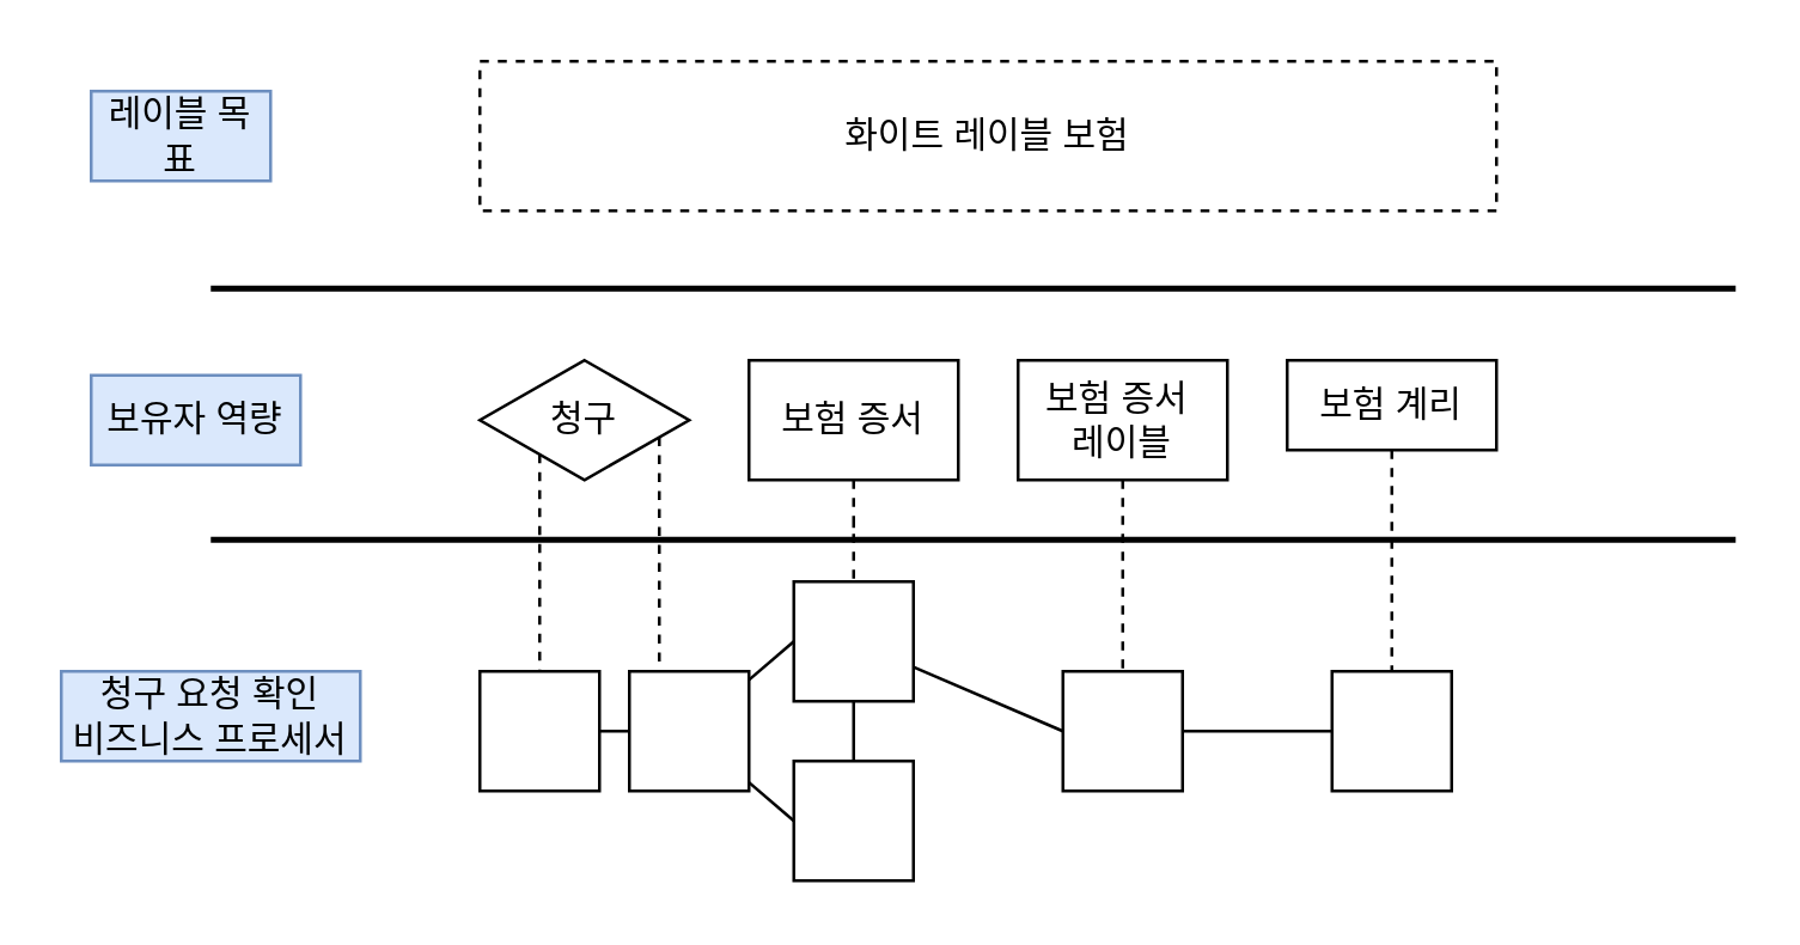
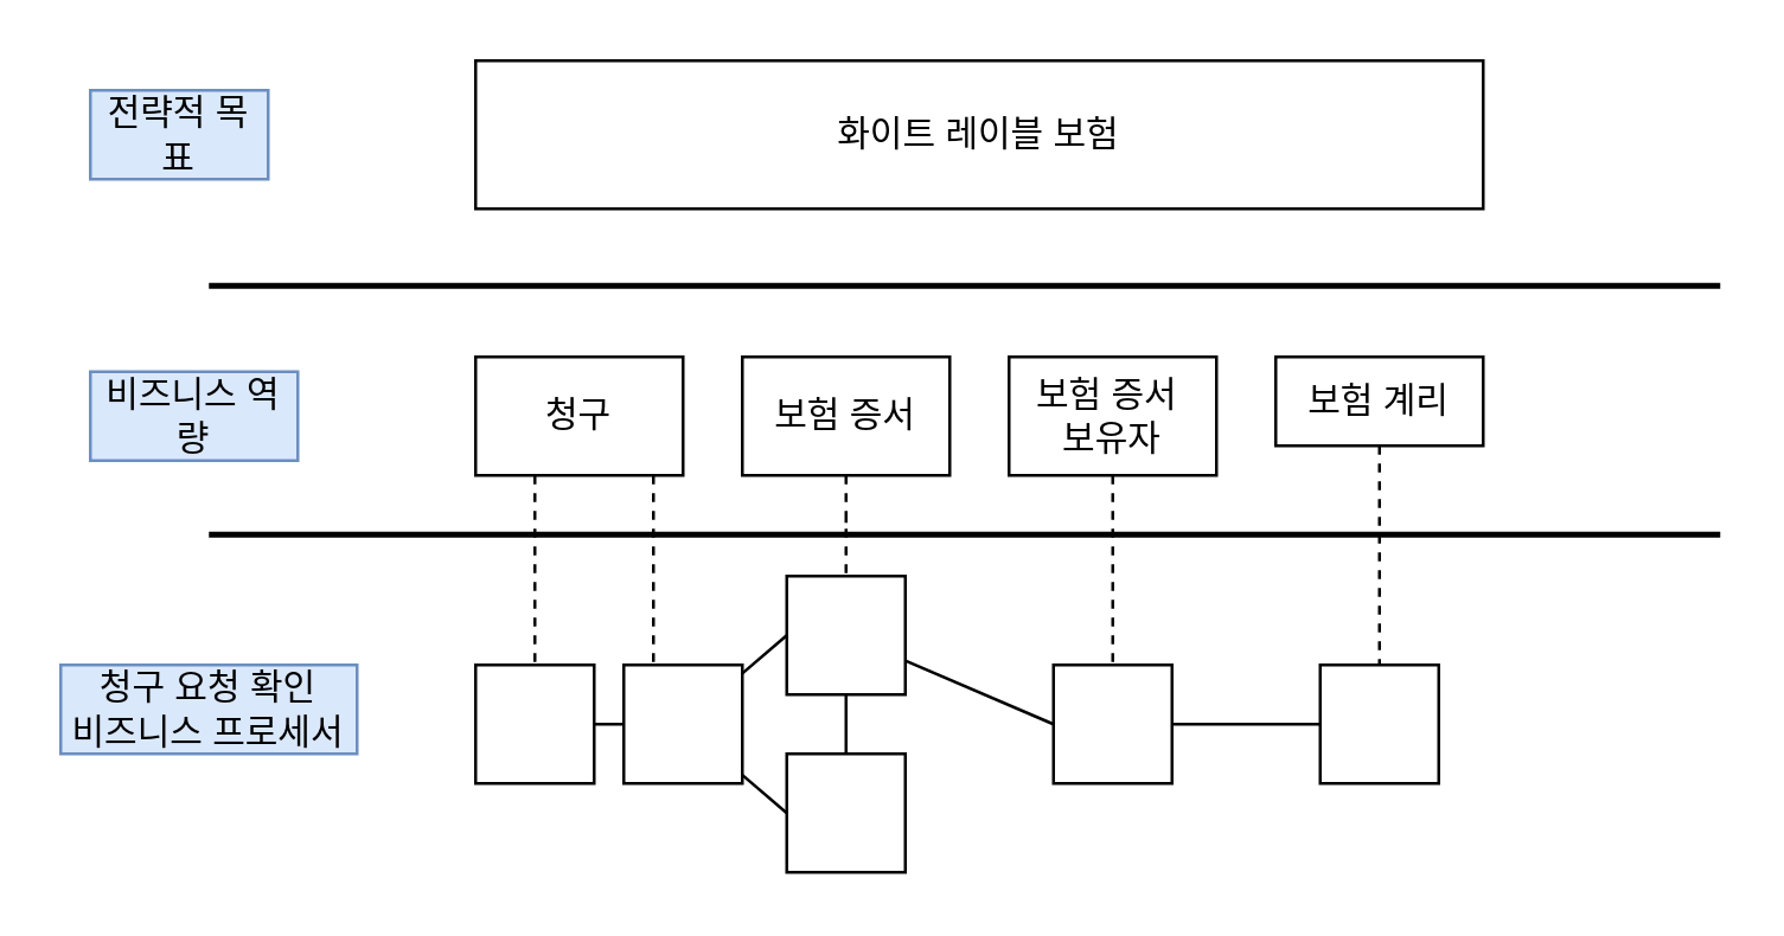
  <mxCell id="0" />
  <mxCell id="1" parent="0" />
- <mxCell id="2" value="화이트 레이블 보험" style="rounded=0;whiteSpace=wrap;html=1;dashed=1;" vertex="1" parent="1"><mxGeometry x="160" y="20" width="340" height="50" as="geometry" /></mxCell>
+ <mxCell id="2" value="화이트 레이블 보험" style="rounded=0;whiteSpace=wrap;html=1;" vertex="1" parent="1"><mxGeometry x="160" y="20" width="340" height="50" as="geometry" /></mxCell>
  <mxCell id="3" style="edgeStyle=orthogonalEdgeStyle;rounded=0;orthogonalLoop=1;jettySize=auto;html=1;entryX=0.5;entryY=0;entryDx=0;entryDy=0;endArrow=none;startFill=0;dashed=1;" edge="1" parent="1" source="5" target="13"><mxGeometry relative="1" as="geometry"><Array as="points"><mxPoint x="180" y="180" /><mxPoint x="180" y="180" /></Array></mxGeometry></mxCell>
  <mxCell id="4" style="edgeStyle=orthogonalEdgeStyle;rounded=0;orthogonalLoop=1;jettySize=auto;html=1;entryX=0.25;entryY=0;entryDx=0;entryDy=0;endArrow=none;startFill=0;dashed=1;" edge="1" parent="1" source="5" target="16"><mxGeometry relative="1" as="geometry"><Array as="points"><mxPoint x="220" y="180" /><mxPoint x="220" y="180" /></Array></mxGeometry></mxCell>
- <mxCell id="5" value="청구" style="rhombus;whiteSpace=wrap;html=1;" vertex="1" parent="1"><mxGeometry x="160" y="120" width="70" height="40" as="geometry" /></mxCell>
+ <mxCell id="5" value="청구" style="rounded=0;whiteSpace=wrap;html=1;" vertex="1" parent="1"><mxGeometry x="160" y="120" width="70" height="40" as="geometry" /></mxCell>
  <mxCell id="6" style="edgeStyle=orthogonalEdgeStyle;rounded=0;orthogonalLoop=1;jettySize=auto;html=1;entryX=0.5;entryY=0;entryDx=0;entryDy=0;dashed=1;endArrow=none;startFill=0;" edge="1" parent="1" source="7" target="19"><mxGeometry relative="1" as="geometry" /></mxCell>
  <mxCell id="7" value="보험 증서" style="rounded=0;whiteSpace=wrap;html=1;" vertex="1" parent="1"><mxGeometry x="250" y="120" width="70" height="40" as="geometry" /></mxCell>
  <mxCell id="8" style="edgeStyle=orthogonalEdgeStyle;rounded=0;orthogonalLoop=1;jettySize=auto;html=1;entryX=0.5;entryY=0;entryDx=0;entryDy=0;dashed=1;endArrow=none;startFill=0;" edge="1" parent="1" source="9" target="22"><mxGeometry relative="1" as="geometry" /></mxCell>
- <mxCell id="9" value="보험 증서&amp;nbsp;&lt;div&gt;레이블&lt;/div&gt;" style="rounded=0;whiteSpace=wrap;html=1;" vertex="1" parent="1"><mxGeometry x="340" y="120" width="70" height="40" as="geometry" /></mxCell>
+ <mxCell id="9" value="보험 증서&amp;nbsp;&lt;div&gt;보유자&lt;/div&gt;" style="rounded=0;whiteSpace=wrap;html=1;" vertex="1" parent="1"><mxGeometry x="340" y="120" width="70" height="40" as="geometry" /></mxCell>
  <mxCell id="10" style="edgeStyle=orthogonalEdgeStyle;rounded=0;orthogonalLoop=1;jettySize=auto;html=1;entryX=0.5;entryY=0;entryDx=0;entryDy=0;dashed=1;endArrow=none;startFill=0;" edge="1" parent="1" source="11" target="23"><mxGeometry relative="1" as="geometry" /></mxCell>
  <mxCell id="11" value="보험 계리" style="rounded=0;whiteSpace=wrap;html=1;" vertex="1" parent="1"><mxGeometry x="430" y="120" width="70" height="30" as="geometry" /></mxCell>
  <mxCell id="12" style="edgeStyle=orthogonalEdgeStyle;rounded=0;orthogonalLoop=1;jettySize=auto;html=1;entryX=0;entryY=0.5;entryDx=0;entryDy=0;endArrow=none;startFill=0;" edge="1" parent="1" source="13" target="16"><mxGeometry relative="1" as="geometry" /></mxCell>
  <mxCell id="13" value="" style="rounded=0;whiteSpace=wrap;html=1;" vertex="1" parent="1"><mxGeometry x="160" y="224" width="40" height="40" as="geometry" /></mxCell>
  <mxCell id="14" style="rounded=0;orthogonalLoop=1;jettySize=auto;html=1;entryX=0;entryY=0.5;entryDx=0;entryDy=0;endArrow=none;startFill=0;" edge="1" parent="1" source="16" target="19"><mxGeometry relative="1" as="geometry" /></mxCell>
  <mxCell id="15" style="rounded=0;orthogonalLoop=1;jettySize=auto;html=1;entryX=0;entryY=0.5;entryDx=0;entryDy=0;endArrow=none;startFill=0;" edge="1" parent="1" source="16" target="20"><mxGeometry relative="1" as="geometry" /></mxCell>
  <mxCell id="16" value="" style="rounded=0;whiteSpace=wrap;html=1;" vertex="1" parent="1"><mxGeometry x="210" y="224" width="40" height="40" as="geometry" /></mxCell>
  <mxCell id="17" style="edgeStyle=orthogonalEdgeStyle;rounded=0;orthogonalLoop=1;jettySize=auto;html=1;entryX=0.5;entryY=0;entryDx=0;entryDy=0;endArrow=none;startFill=0;" edge="1" parent="1" source="19" target="20"><mxGeometry relative="1" as="geometry" /></mxCell>
  <mxCell id="18" style="rounded=0;orthogonalLoop=1;jettySize=auto;html=1;entryX=0;entryY=0.5;entryDx=0;entryDy=0;endArrow=none;startFill=0;" edge="1" parent="1" source="19" target="22"><mxGeometry relative="1" as="geometry" /></mxCell>
  <mxCell id="19" value="" style="rounded=0;whiteSpace=wrap;html=1;" vertex="1" parent="1"><mxGeometry x="265" y="194" width="40" height="40" as="geometry" /></mxCell>
  <mxCell id="20" value="" style="rounded=0;whiteSpace=wrap;html=1;" vertex="1" parent="1"><mxGeometry x="265" y="254" width="40" height="40" as="geometry" /></mxCell>
  <mxCell id="21" style="edgeStyle=orthogonalEdgeStyle;rounded=0;orthogonalLoop=1;jettySize=auto;html=1;endArrow=none;startFill=0;" edge="1" parent="1" source="22" target="23"><mxGeometry relative="1" as="geometry" /></mxCell>
  <mxCell id="22" value="" style="rounded=0;whiteSpace=wrap;html=1;" vertex="1" parent="1"><mxGeometry x="355" y="224" width="40" height="40" as="geometry" /></mxCell>
  <mxCell id="23" value="" style="rounded=0;whiteSpace=wrap;html=1;" vertex="1" parent="1"><mxGeometry x="445" y="224" width="40" height="40" as="geometry" /></mxCell>
  <mxCell id="24" value="" style="endArrow=none;html=1;rounded=0;strokeWidth=2;" edge="1" parent="1"><mxGeometry width="50" height="50" relative="1" as="geometry"><mxPoint x="70" y="96" as="sourcePoint" /><mxPoint x="580" y="96" as="targetPoint" /></mxGeometry></mxCell>
  <mxCell id="25" value="" style="endArrow=none;html=1;rounded=0;strokeWidth=2;" edge="1" parent="1"><mxGeometry width="50" height="50" relative="1" as="geometry"><mxPoint x="70" y="180" as="sourcePoint" /><mxPoint x="580" y="180" as="targetPoint" /></mxGeometry></mxCell>
- <mxCell id="26" value="레이블 목표" style="text;html=1;align=center;verticalAlign=middle;whiteSpace=wrap;rounded=0;fillColor=#dae8fc;strokeColor=#6c8ebf;" vertex="1" parent="1"><mxGeometry x="30" y="30" width="60" height="30" as="geometry" /></mxCell>
- <mxCell id="27" value="보유자 역량" style="text;html=1;align=center;verticalAlign=middle;whiteSpace=wrap;rounded=0;fillColor=#dae8fc;strokeColor=#6c8ebf;" vertex="1" parent="1"><mxGeometry x="30" y="125" width="70" height="30" as="geometry" /></mxCell>
+ <mxCell id="26" value="전략적 목표" style="text;html=1;align=center;verticalAlign=middle;whiteSpace=wrap;rounded=0;fillColor=#dae8fc;strokeColor=#6c8ebf;" vertex="1" parent="1"><mxGeometry x="30" y="30" width="60" height="30" as="geometry" /></mxCell>
+ <mxCell id="27" value="비즈니스 역량" style="text;html=1;align=center;verticalAlign=middle;whiteSpace=wrap;rounded=0;fillColor=#dae8fc;strokeColor=#6c8ebf;" vertex="1" parent="1"><mxGeometry x="30" y="125" width="70" height="30" as="geometry" /></mxCell>
  <mxCell id="28" value="청구 요청 확인&lt;div&gt;비즈니스 프로세서&lt;/div&gt;" style="text;html=1;align=center;verticalAlign=middle;whiteSpace=wrap;rounded=0;fillColor=#dae8fc;strokeColor=#6c8ebf;" vertex="1" parent="1"><mxGeometry x="20" y="224" width="100" height="30" as="geometry" /></mxCell>
